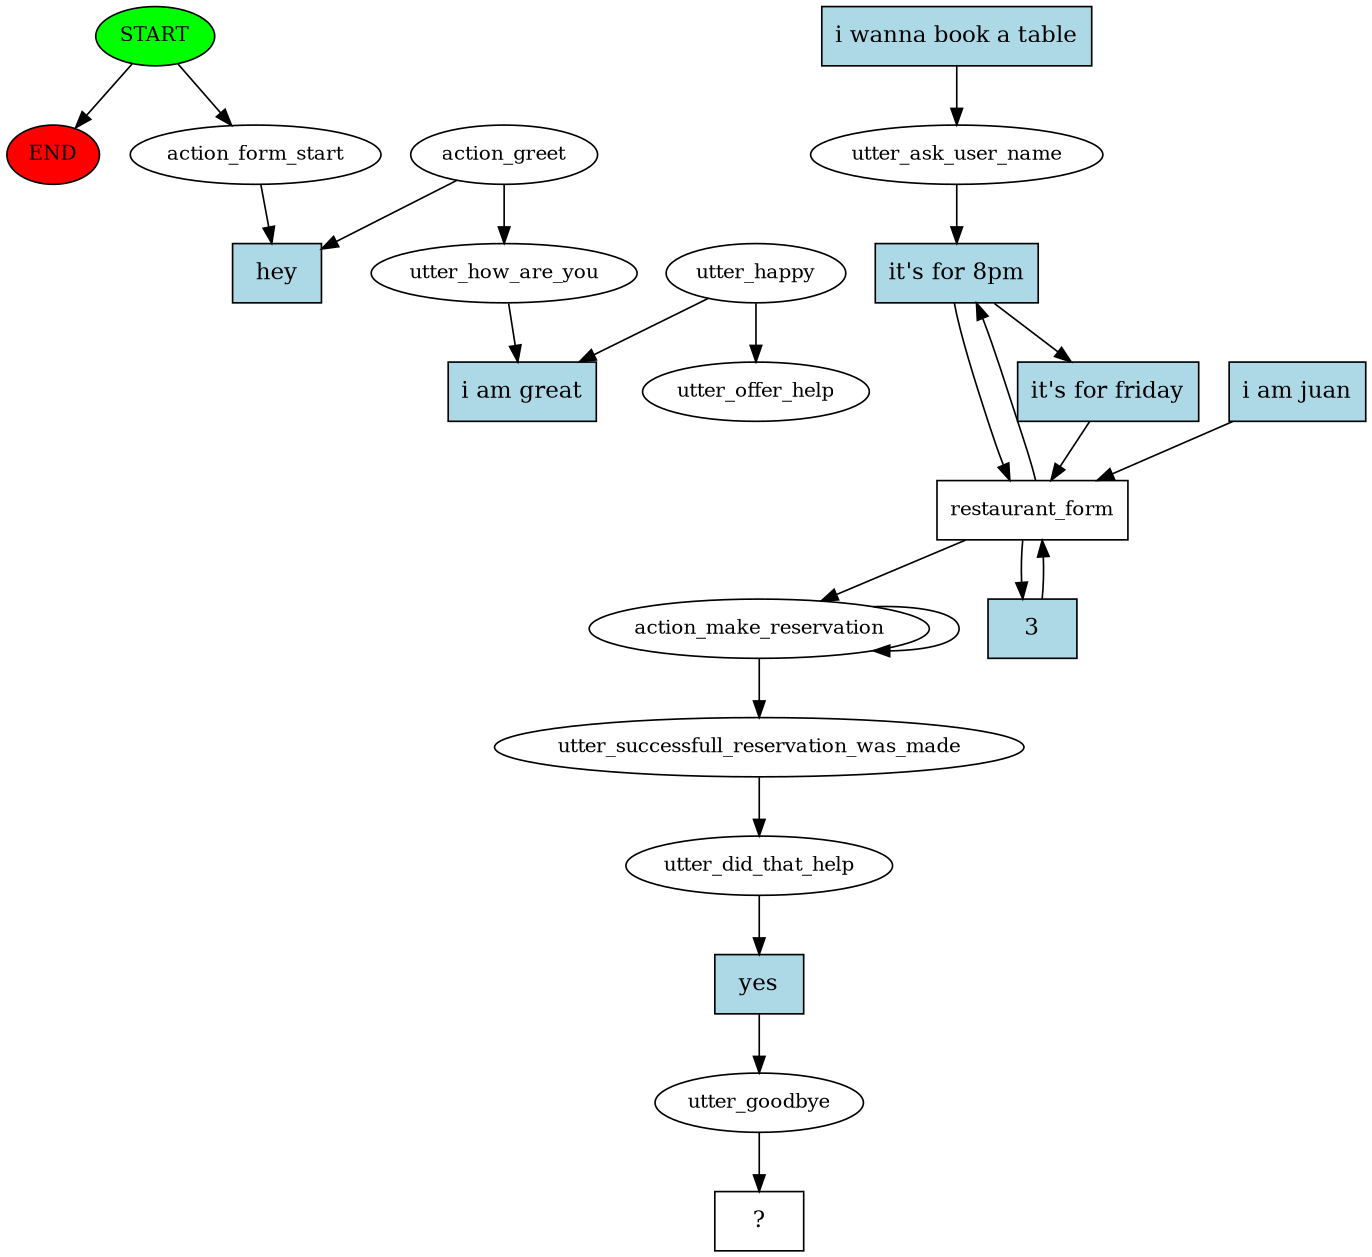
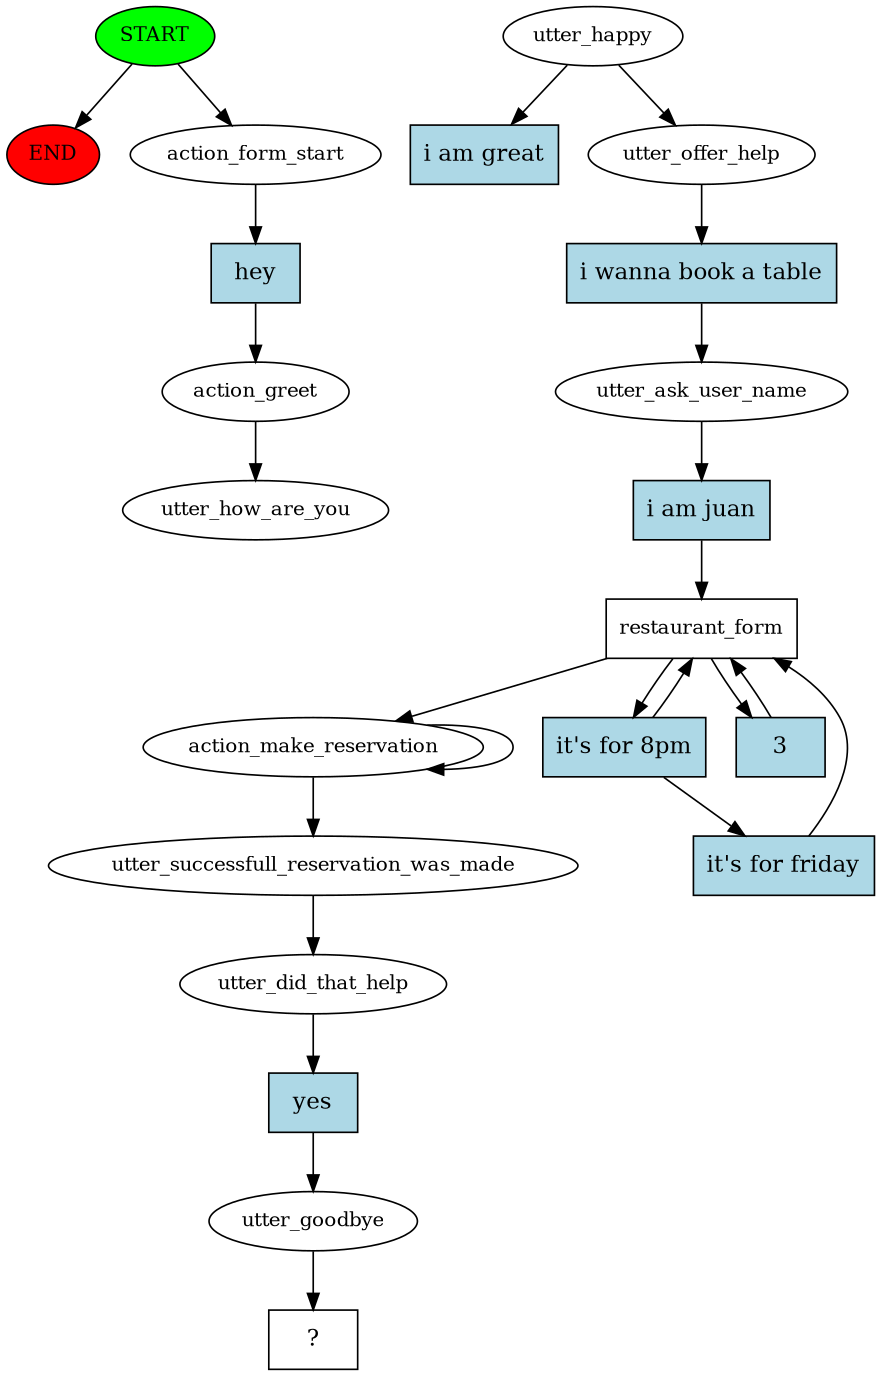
  digraph {
    node [fontsize=12]
    n1 [fillcolor=green label=START style=filled]
    n2 [fillcolor=red label=END style=filled]
    n3 [label=action_form_start]
    n4 [fillcolor=lightblue label=hey shape=rect style=filled fontsize=""]
    n5 [label=action_greet]
    n6 [label=utter_how_are_you]
    n7 [fillcolor=lightblue label="i am great" shape=rect style=filled fontsize=""]
    n8 [label=utter_happy]
    n9 [label=utter_offer_help]
    n10 [fillcolor=lightblue label="i wanna book a table" shape=rect style=filled fontsize=""]
    n11 [label=utter_ask_user_name]
    n12 [fillcolor=lightblue label="i am juan" shape=rect style=filled fontsize=""]
    n13 [label=restaurant_form shape=box]
    n14 [label=action_make_reservation]
    n15 [fillcolor=lightblue label="it's for 8pm" shape=rect style=filled fontsize=""]
    n16 [fillcolor=lightblue label=3 shape=rect style=filled fontsize=""]
    n17 [label=utter_successfull_reservation_was_made]
    n18 [fillcolor=lightblue label="it's for friday" shape=rect style=filled fontsize=""]
    n19 [label=utter_did_that_help]
    n20 [fillcolor=lightblue label=yes shape=rect style=filled fontsize=""]
    n21 [label=utter_goodbye]
    n22 [label="  ?  " shape=rect fontsize=""]
    n1 -> n2
    n1 -> n3
    n3 -> n4
-   n5 -> n4
+   n4 -> n5
    n5 -> n6
-   n6 -> n7
    n8 -> n7
    n8 -> n9
+   n9 -> n10
    n10 -> n11
-   n11 -> n15
+   n11 -> n12
    n12 -> n13
    n13 -> n14
    n13 -> n15
    n13 -> n16
    n14 -> n14
    n14 -> n17
    n15 -> n13
    n15 -> n18
    n16 -> n13
    n17 -> n19
    n18 -> n13
    n19 -> n20
    n20 -> n21
    n21 -> n22
  }
